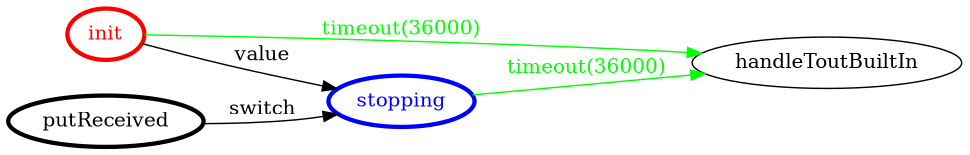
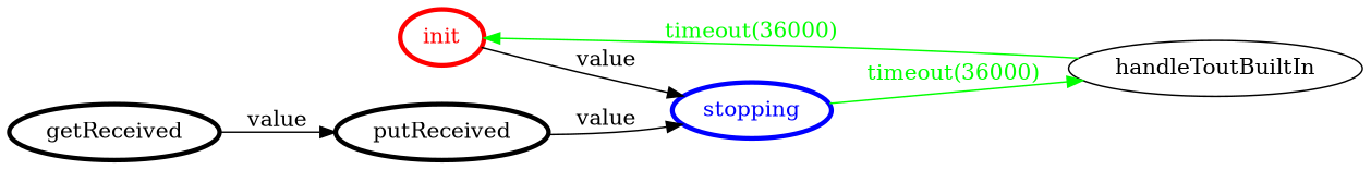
  digraph {
    rankdir=LR
    node [color=black fontcolor=black penwidth=3]
    edge [color=black fontcolor=black]
    init [color=red fontcolor=red]
    handleToutBuiltIn [color="" fontcolor="" penwidth=""]
    stopping [color=blue fontcolor=blue]
+   getReceived
    putReceived
-   init -> handleToutBuiltIn [color=green fontcolor=green label="timeout(36000)"]
+   handleToutBuiltIn -> init [color=green fontcolor=green label="timeout(36000)"]
    init -> stopping [label=value]
    stopping -> handleToutBuiltIn [color=green fontcolor=green label="timeout(36000)"]
-   putReceived -> stopping [label=switch]
+   getReceived -> putReceived [label=value]
+   putReceived -> stopping [label=value]
  }
